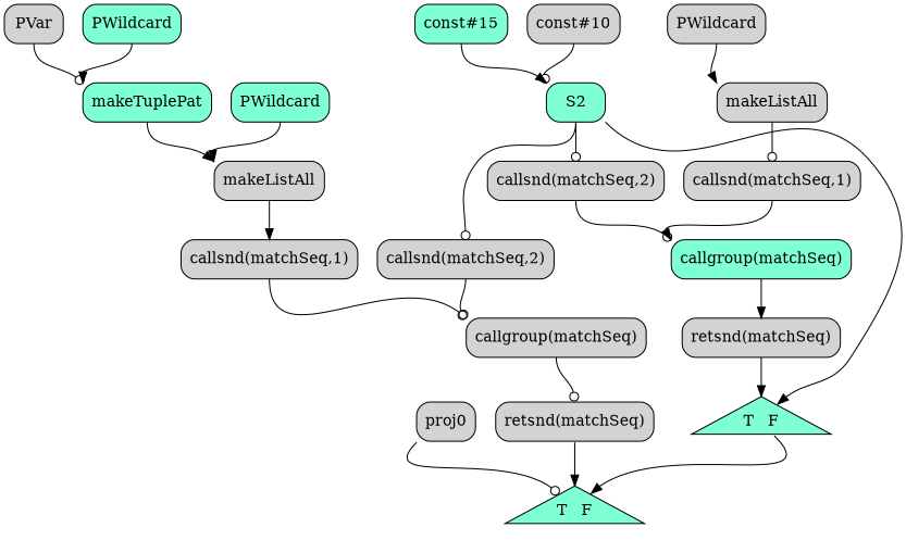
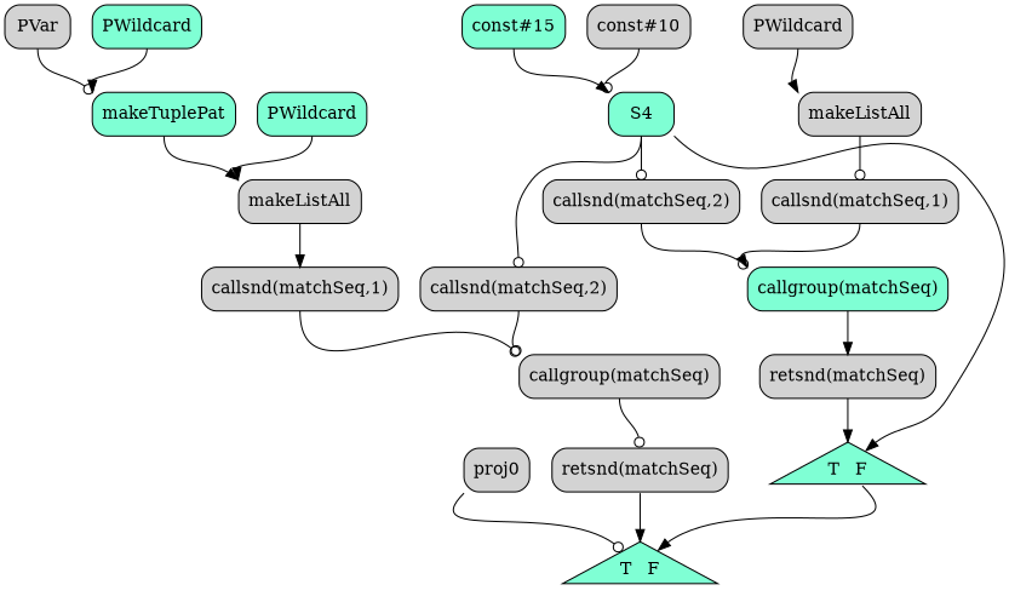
  digraph {
    node [fillcolor=lightgrey shape=box style="rounded,filled"]
    edge [arrowhead=normal headport=nw tailport=s]
    n1 [label="const#10"]
-   n2 [fillcolor=aquamarine label=S2]
+   n2 [fillcolor=aquamarine label=S4]
    n3 [label="callsnd(matchSeq,2)"]
    n4 [label="callsnd(matchSeq,2)"]
    n5 [fillcolor=aquamarine label="T   F" shape=triangle style="solid,filled"]
    n6 [fillcolor=aquamarine label="const#15"]
    n7 [label="callgroup(matchSeq)"]
    n8 [label=proj0]
    n9 [fillcolor=aquamarine label="T   F" shape=triangle style="solid,filled"]
    n10 [fillcolor=aquamarine label="callgroup(matchSeq)"]
    n11 [label=PVar]
    n12 [fillcolor=aquamarine label=makeTuplePat]
    n13 [label=makeListAll]
    n14 [fillcolor=aquamarine label=PWildcard]
    n15 [label="callsnd(matchSeq,1)"]
    n16 [fillcolor=aquamarine label=PWildcard]
    n17 [label="retsnd(matchSeq)"]
    n18 [label=PWildcard]
    n19 [label=makeListAll]
    n20 [label="callsnd(matchSeq,1)"]
    n21 [label="retsnd(matchSeq)"]
    n1 -> n2 [arrowhead=odot]
    n2 -> n3 [arrowhead=odot headport=n]
    n2 -> n4 [arrowhead=odot headport=n]
    n2 -> n5 [headport=ne tailport=se]
    n3 -> n7 [arrowhead=odot]
    n4 -> n10 [arrowhead=odot]
    n5 -> n9 [headport=ne tailport=se]
    n6 -> n2
    n7 -> n17 [arrowhead=odot headport=n]
    n8 -> n9 [arrowhead=odot tailport=sw]
    n10 -> n21 [headport=n]
    n11 -> n12 [arrowhead=odot]
    n12 -> n13
    n13 -> n15 [headport=n]
    n14 -> n12
    n15 -> n7 [arrowhead=odot]
    n16 -> n13
    n17 -> n9 [headport=n]
    n18 -> n19
    n19 -> n20 [arrowhead=odot headport=n]
    n20 -> n10
    n21 -> n5 [headport=n]
  }
